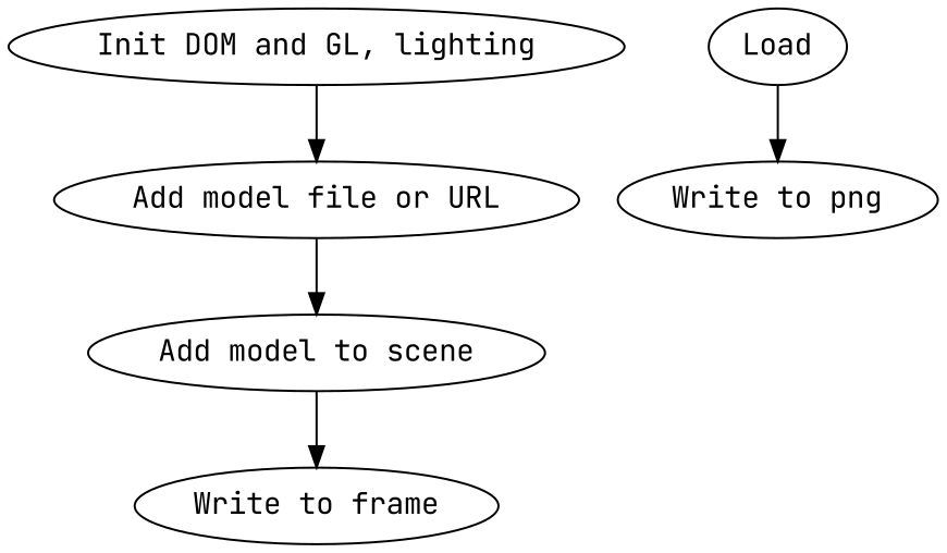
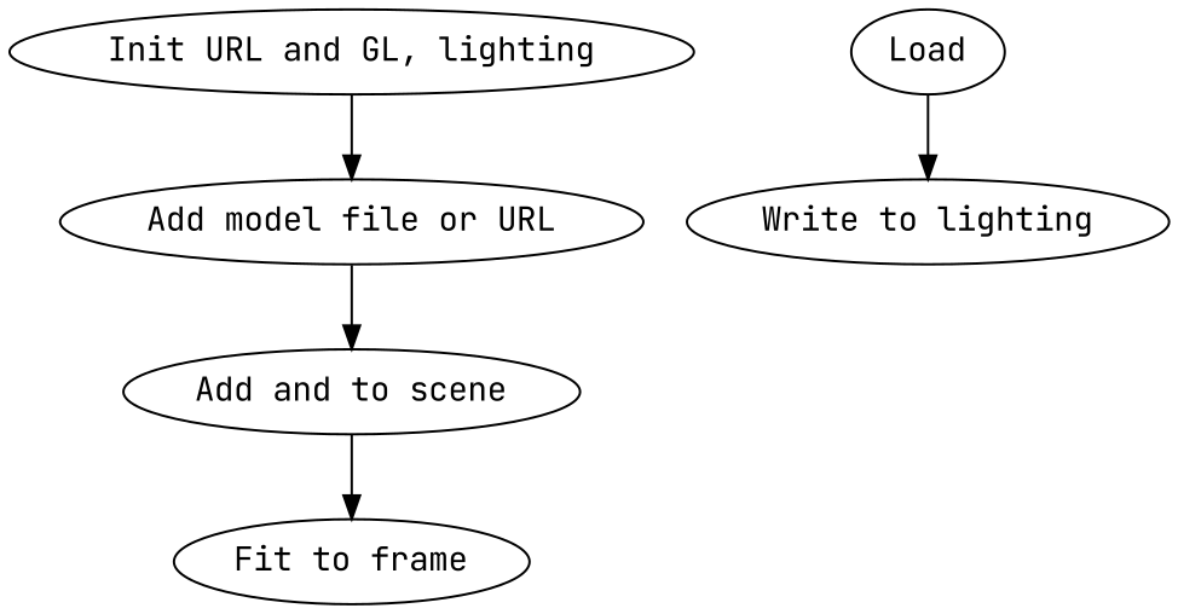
  digraph {
    fontname="JetBrains Mono"
    node [fontname="JetBrains Mono"]
    edge [fontname="JetBrains Mono"]
-   n1 [label="Init DOM and GL, lighting"]
+   n1 [label="Init URL and GL, lighting"]
    n2 [label="Add model file or URL"]
-   n3 [label="Add model to scene"]
-   n4 [label="Write to frame"]
+   n3 [label="Add and to scene"]
+   n4 [label="Fit to frame"]
    n5 [label=Load]
-   n6 [label="Write to png"]
+   n6 [label="Write to lighting"]
    n1 -> n2
    n2 -> n3
    n3 -> n4
    n5 -> n6
  }
